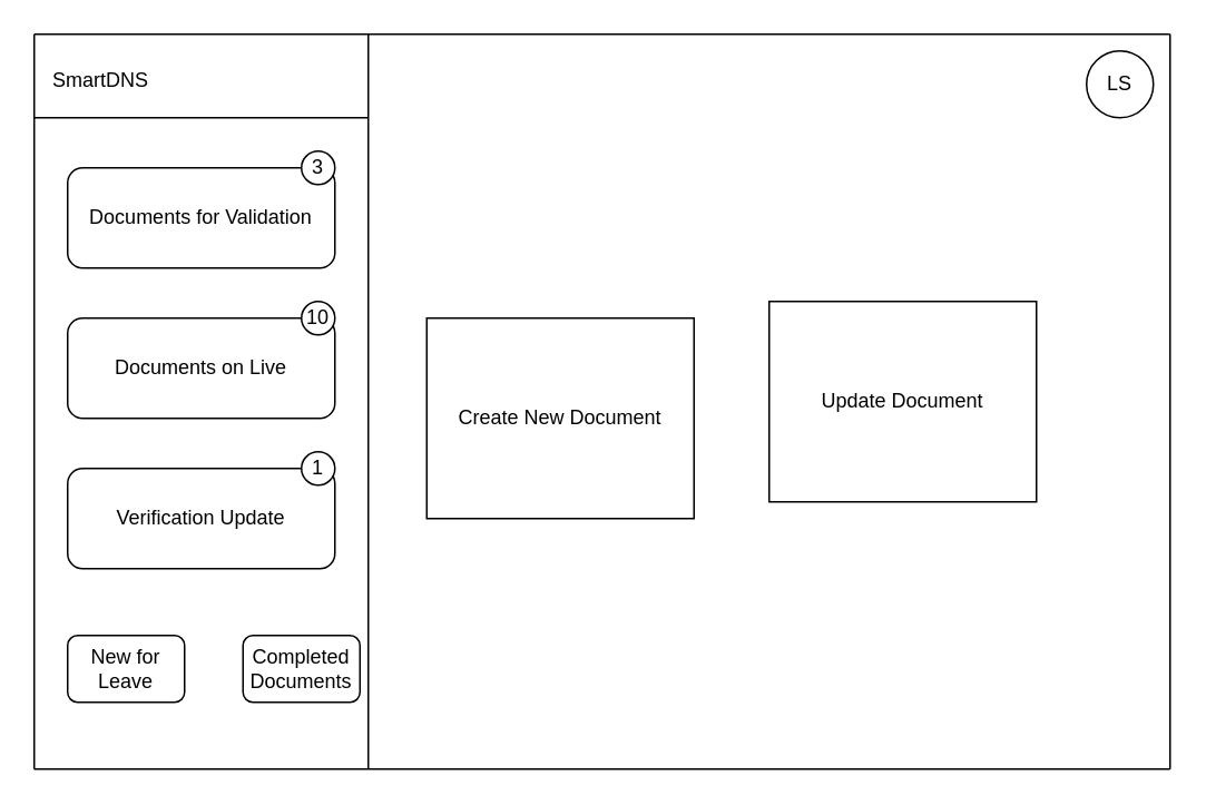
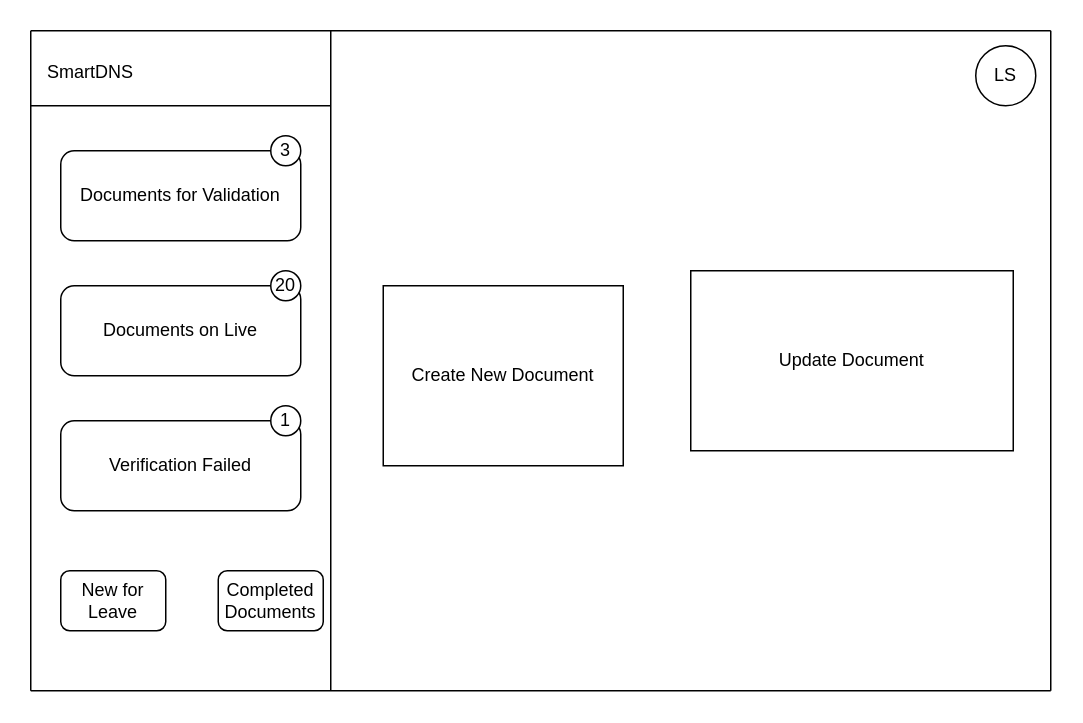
  <mxCell id="0" />
  <mxCell id="1" parent="0" />
  <mxCell id="2" value="" style="endArrow=none;html=1;rounded=0;" edge="1" parent="1"><mxGeometry width="50" height="50" relative="1" as="geometry"><mxPoint x="20" y="460" as="sourcePoint" /><mxPoint x="20" y="20" as="targetPoint" /></mxGeometry></mxCell>
  <mxCell id="3" value="" style="endArrow=none;html=1;rounded=0;" edge="1" parent="1"><mxGeometry width="50" height="50" relative="1" as="geometry"><mxPoint x="20" y="20" as="sourcePoint" /><mxPoint x="700" y="20" as="targetPoint" /></mxGeometry></mxCell>
  <mxCell id="4" value="" style="endArrow=none;html=1;rounded=0;" edge="1" parent="1"><mxGeometry width="50" height="50" relative="1" as="geometry"><mxPoint x="700" y="460" as="sourcePoint" /><mxPoint x="700" y="20" as="targetPoint" /></mxGeometry></mxCell>
  <mxCell id="5" value="" style="endArrow=none;html=1;rounded=0;" edge="1" parent="1"><mxGeometry width="50" height="50" relative="1" as="geometry"><mxPoint x="20" y="460" as="sourcePoint" /><mxPoint x="700" y="460" as="targetPoint" /></mxGeometry></mxCell>
  <mxCell id="6" value="" style="endArrow=none;html=1;rounded=0;" edge="1" parent="1"><mxGeometry width="50" height="50" relative="1" as="geometry"><mxPoint x="220" y="460" as="sourcePoint" /><mxPoint x="220" y="20" as="targetPoint" /></mxGeometry></mxCell>
  <mxCell id="7" value="LS" style="ellipse;whiteSpace=wrap;html=1;aspect=fixed;" vertex="1" parent="1"><mxGeometry x="650" y="30" width="40" height="40" as="geometry" /></mxCell>
  <mxCell id="8" value="Create New Document" style="rounded=0;whiteSpace=wrap;html=1;" vertex="1" parent="1"><mxGeometry x="255" y="190" width="160" height="120" as="geometry" /></mxCell>
- <mxCell id="9" value="Update Document" style="rounded=0;whiteSpace=wrap;html=1;" vertex="1" parent="1"><mxGeometry x="460" y="180" width="160" height="120" as="geometry" /></mxCell>
+ <mxCell id="9" value="Update Document" style="rounded=0;whiteSpace=wrap;html=1;" vertex="1" parent="1"><mxGeometry x="460" y="180" width="215" height="120" as="geometry" /></mxCell>
  <mxCell id="10" value="Documents for Validation" style="rounded=1;whiteSpace=wrap;html=1;" vertex="1" parent="1"><mxGeometry x="40" y="100" width="160" height="60" as="geometry" /></mxCell>
  <mxCell id="11" value="Documents on Live" style="rounded=1;whiteSpace=wrap;html=1;" vertex="1" parent="1"><mxGeometry x="40" y="190" width="160" height="60" as="geometry" /></mxCell>
- <mxCell id="12" value="Verification Update" style="rounded=1;whiteSpace=wrap;html=1;" vertex="1" parent="1"><mxGeometry x="40" y="280" width="160" height="60" as="geometry" /></mxCell>
+ <mxCell id="12" value="Verification Failed" style="rounded=1;whiteSpace=wrap;html=1;" vertex="1" parent="1"><mxGeometry x="40" y="280" width="160" height="60" as="geometry" /></mxCell>
  <mxCell id="13" value="3" style="ellipse;whiteSpace=wrap;html=1;" vertex="1" parent="1"><mxGeometry x="180" y="90" width="20" height="20" as="geometry" /></mxCell>
- <mxCell id="14" value="10" style="ellipse;whiteSpace=wrap;html=1;" vertex="1" parent="1"><mxGeometry x="180" y="180" width="20" height="20" as="geometry" /></mxCell>
+ <mxCell id="14" value="20" style="ellipse;whiteSpace=wrap;html=1;" vertex="1" parent="1"><mxGeometry x="180" y="180" width="20" height="20" as="geometry" /></mxCell>
  <mxCell id="15" value="1" style="ellipse;whiteSpace=wrap;html=1;" vertex="1" parent="1"><mxGeometry x="180" y="270" width="20" height="20" as="geometry" /></mxCell>
  <mxCell id="16" value="New for Leave" style="rounded=1;whiteSpace=wrap;html=1;" vertex="1" parent="1"><mxGeometry x="40" y="380" width="70" height="40" as="geometry" /></mxCell>
  <mxCell id="17" value="Completed Documents" style="rounded=1;whiteSpace=wrap;html=1;" vertex="1" parent="1"><mxGeometry x="145" y="380" width="70" height="40" as="geometry" /></mxCell>
  <mxCell id="18" value="" style="endArrow=none;html=1;rounded=0;" edge="1" parent="1"><mxGeometry width="50" height="50" relative="1" as="geometry"><mxPoint x="20" y="70" as="sourcePoint" /><mxPoint x="220" y="70" as="targetPoint" /></mxGeometry></mxCell>
  <mxCell id="19" value="SmartDNS" style="text;html=1;strokeColor=none;fillColor=none;align=center;verticalAlign=middle;whiteSpace=wrap;rounded=0;" vertex="1" parent="1"><mxGeometry x="30" y="30" width="60" height="35" as="geometry" /></mxCell>
